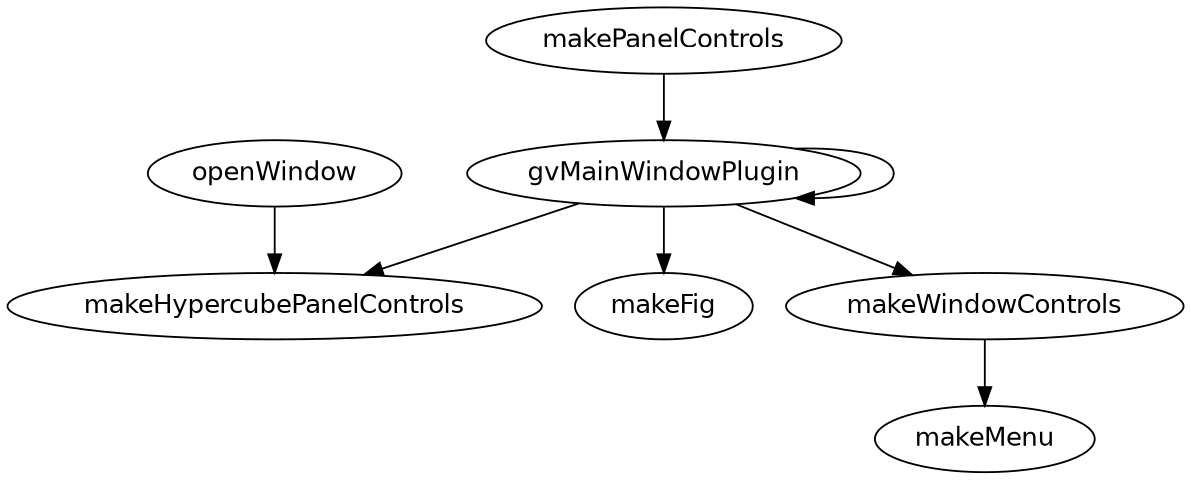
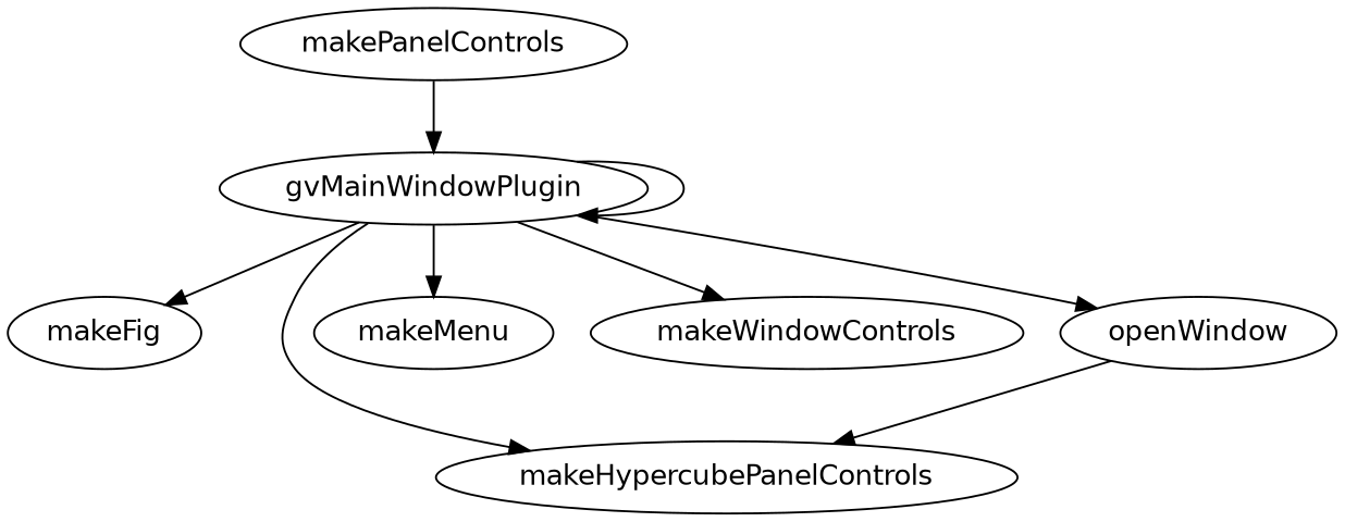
  digraph {
    fontname="DejaVu Sans"
    node [fontname="DejaVu Sans"]
    edge [fontname="DejaVu Sans"]
    gvMainWindowPlugin
    makeFig
    makeHypercubePanelControls
    makeMenu
    makeWindowControls
    openWindow
    makePanelControls
    gvMainWindowPlugin -> gvMainWindowPlugin
    gvMainWindowPlugin -> makeFig
    gvMainWindowPlugin -> makeHypercubePanelControls
-   makeWindowControls -> makeMenu
+   gvMainWindowPlugin -> makeMenu
    gvMainWindowPlugin -> makeWindowControls
+   gvMainWindowPlugin -> openWindow
    openWindow -> makeHypercubePanelControls
    makePanelControls -> gvMainWindowPlugin
  }
